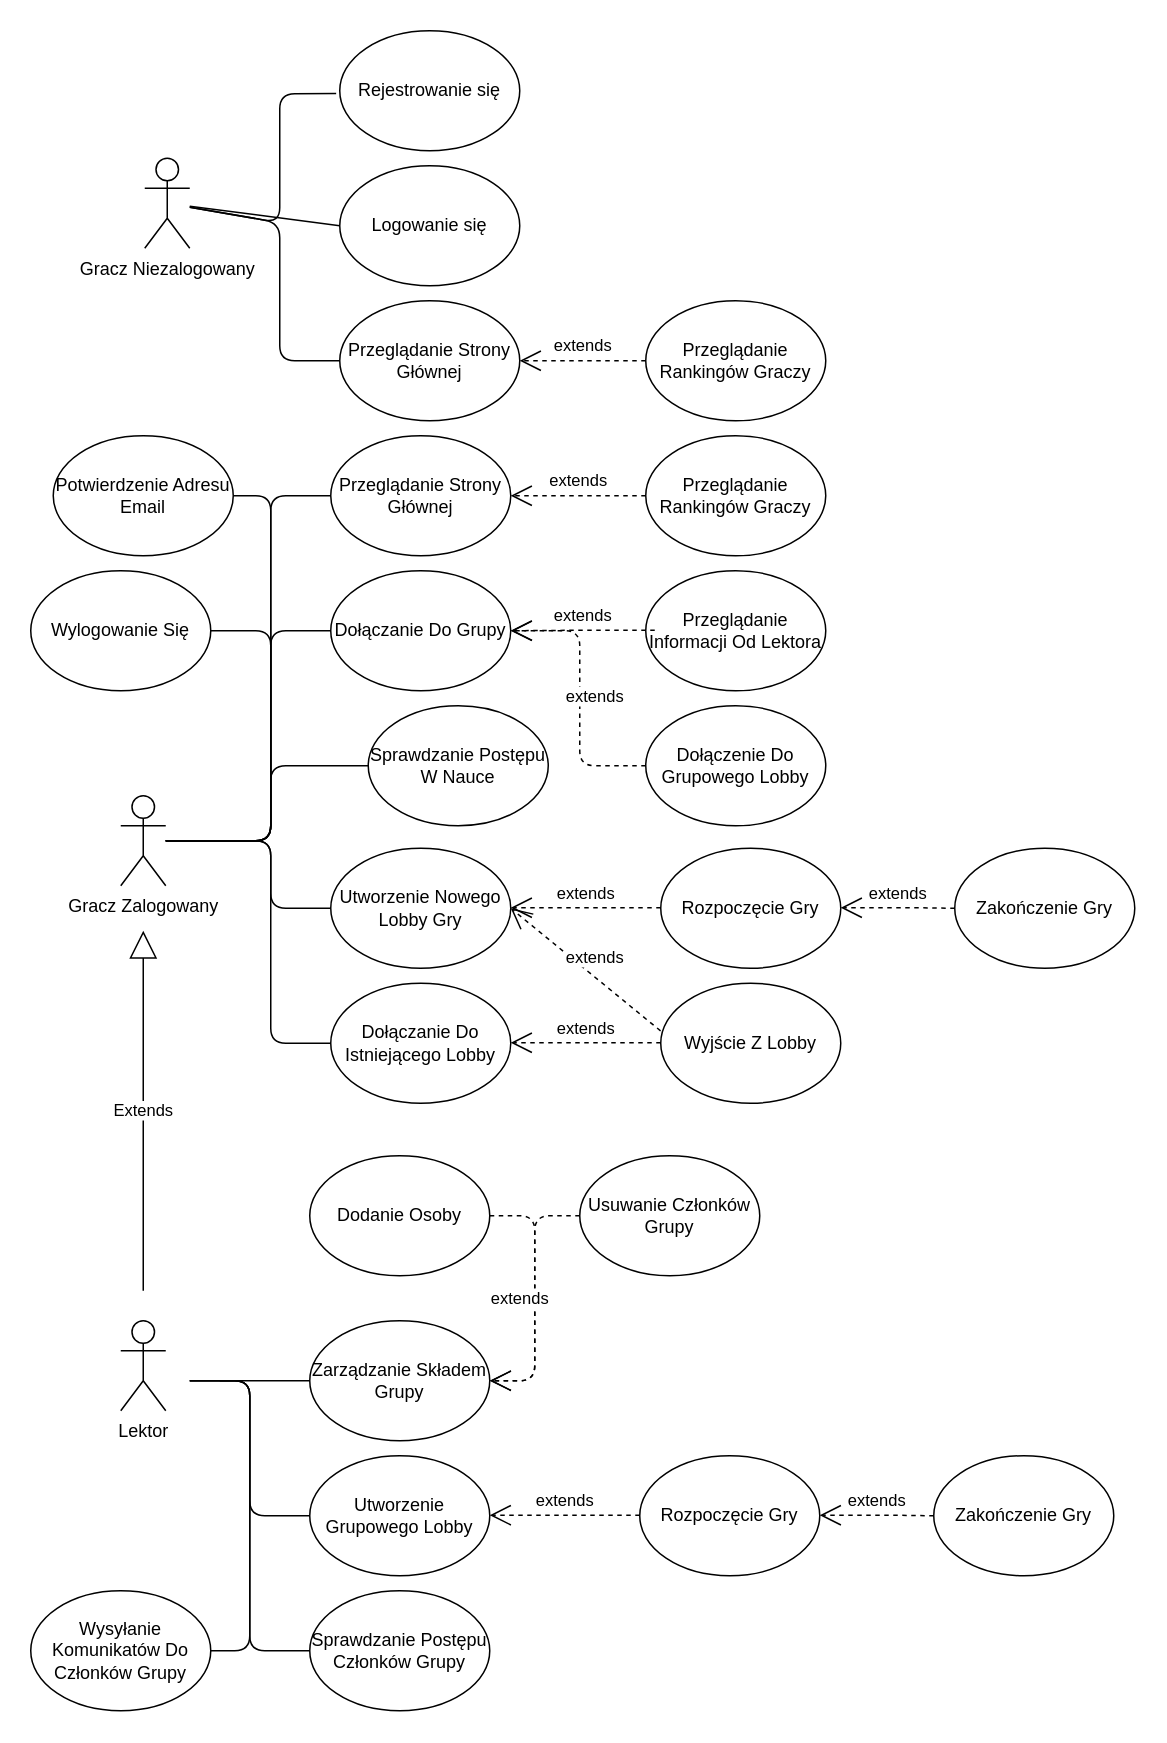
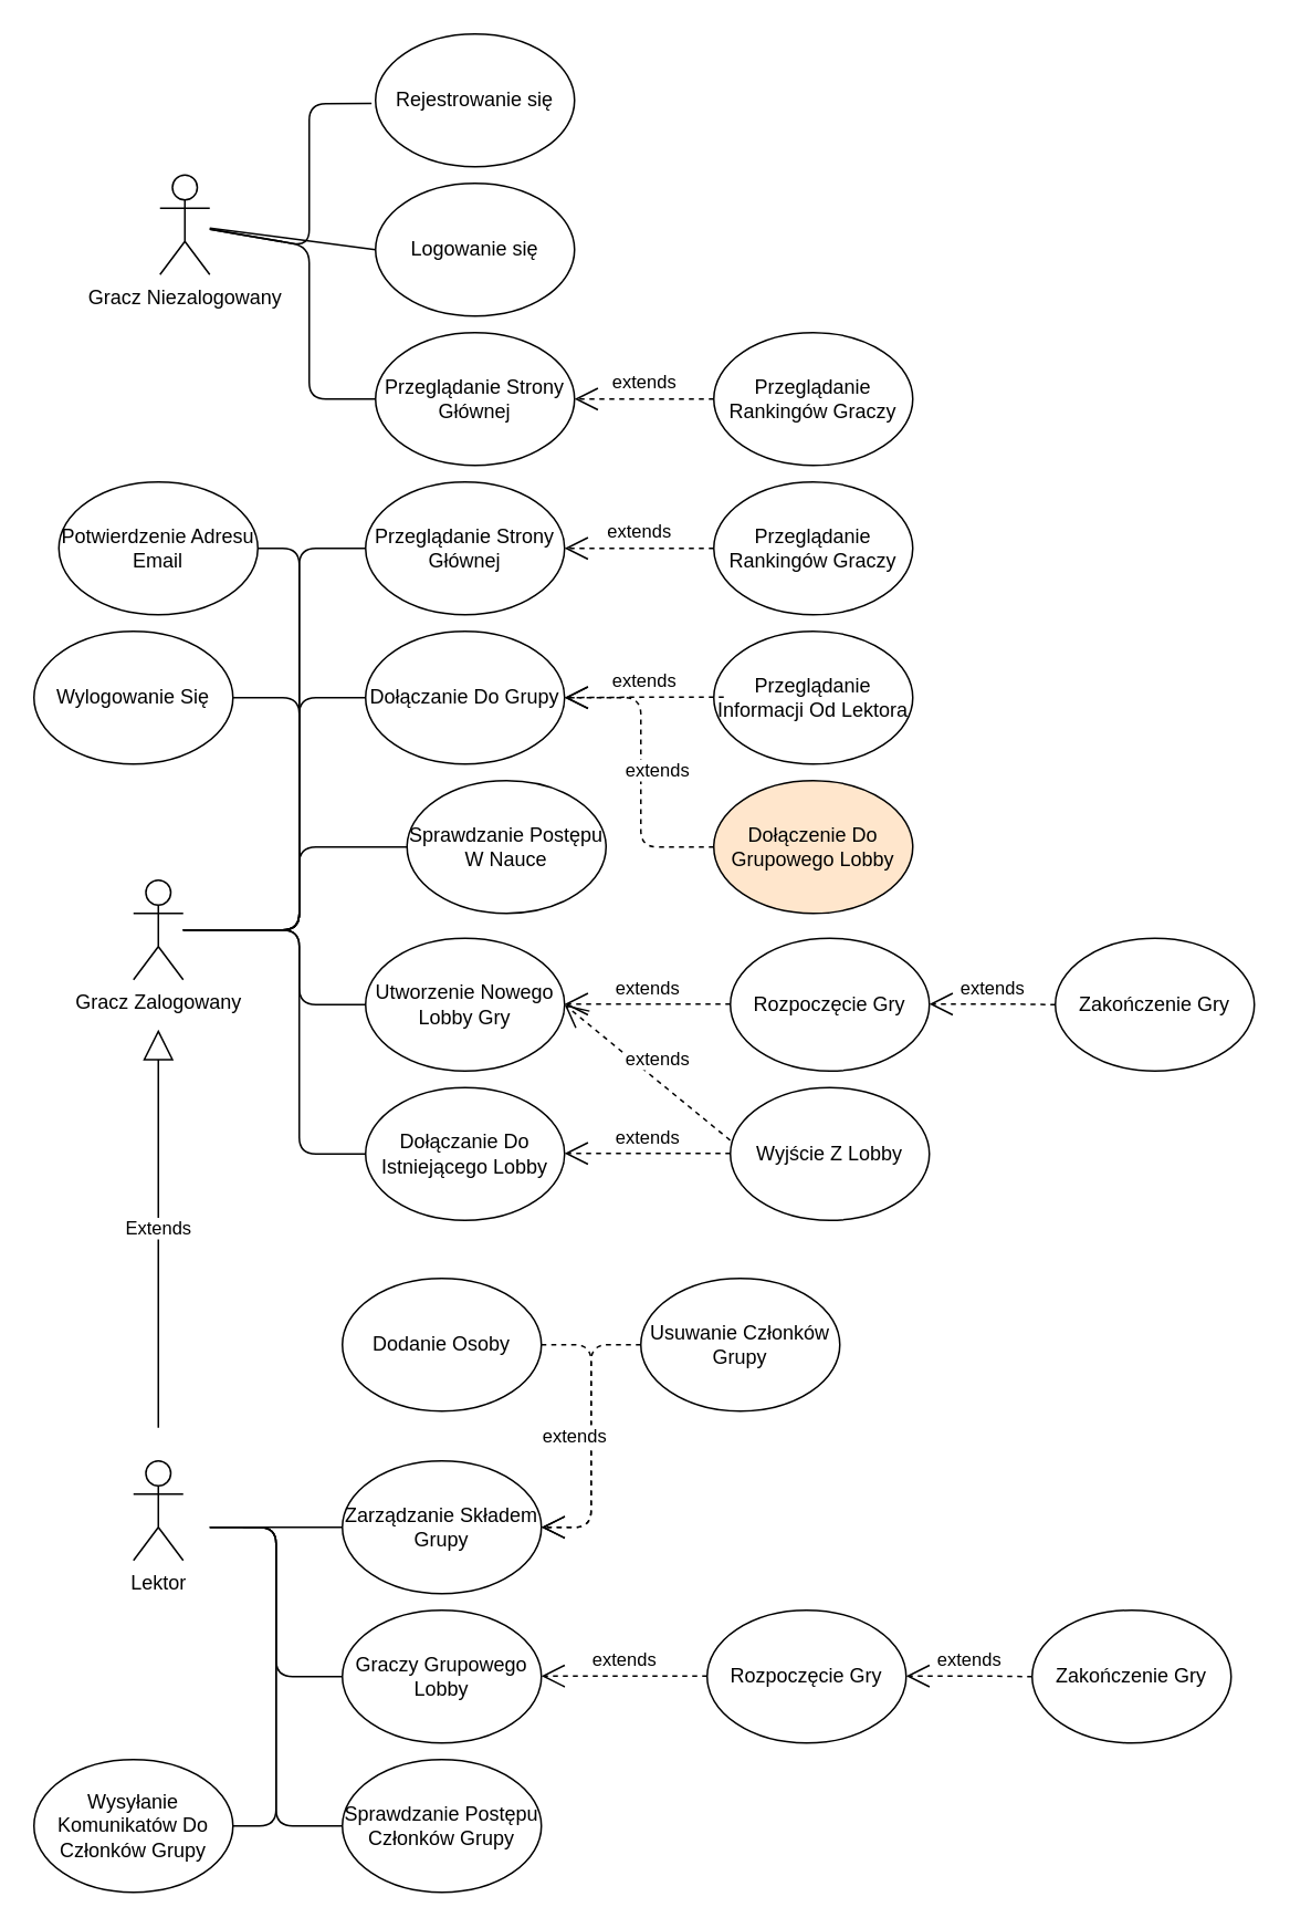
  <mxCell id="0" />
  <mxCell id="1" parent="0" />
  <mxCell id="2" value="Rejestrowanie się" style="ellipse;whiteSpace=wrap;html=1;" parent="1" vertex="1"><mxGeometry x="226" y="20" width="120" height="80" as="geometry" /></mxCell>
  <mxCell id="3" value="Gracz Niezalogowany" style="shape=umlActor;verticalLabelPosition=bottom;verticalAlign=top;html=1;outlineConnect=0;" parent="1" vertex="1"><mxGeometry x="96" y="105" width="30" height="60" as="geometry" /></mxCell>
  <mxCell id="4" value="" style="endArrow=none;html=1;entryX=-0.02;entryY=0.522;entryDx=0;entryDy=0;entryPerimeter=0;" parent="1" source="3" target="2" edge="1"><mxGeometry width="50" height="50" relative="1" as="geometry"><mxPoint x="236" y="150" as="sourcePoint" /><mxPoint x="286" y="100" as="targetPoint" /><Array as="points"><mxPoint x="186" y="148" /><mxPoint x="186" y="62" /></Array></mxGeometry></mxCell>
  <mxCell id="5" value="Logowanie się" style="ellipse;whiteSpace=wrap;html=1;" parent="1" vertex="1"><mxGeometry x="226" y="110" width="120" height="80" as="geometry" /></mxCell>
  <mxCell id="6" value="" style="endArrow=none;html=1;entryX=0;entryY=0.5;entryDx=0;entryDy=0;" parent="1" source="3" target="5" edge="1"><mxGeometry width="50" height="50" relative="1" as="geometry"><mxPoint x="236" y="150" as="sourcePoint" /><mxPoint x="286" y="100" as="targetPoint" /><Array as="points" /></mxGeometry></mxCell>
  <mxCell id="7" value="Przeglądanie Strony Głównej" style="ellipse;whiteSpace=wrap;html=1;" parent="1" vertex="1"><mxGeometry x="226" y="200" width="120" height="80" as="geometry" /></mxCell>
  <mxCell id="8" value="" style="endArrow=none;html=1;exitX=0;exitY=0.5;exitDx=0;exitDy=0;" parent="1" source="7" target="3" edge="1"><mxGeometry width="50" height="50" relative="1" as="geometry"><mxPoint x="236" y="220" as="sourcePoint" /><mxPoint x="286" y="170" as="targetPoint" /><Array as="points"><mxPoint x="186" y="240" /><mxPoint x="186" y="148" /></Array></mxGeometry></mxCell>
  <mxCell id="9" value="Przeglądanie Rankingów Graczy" style="ellipse;whiteSpace=wrap;html=1;" parent="1" vertex="1"><mxGeometry x="430" y="200" width="120" height="80" as="geometry" /></mxCell>
  <mxCell id="10" value="extends" style="endArrow=open;endSize=12;dashed=1;html=1;exitX=0;exitY=0.5;exitDx=0;exitDy=0;entryX=1;entryY=0.5;entryDx=0;entryDy=0;" parent="1" source="9" target="7" edge="1"><mxGeometry y="-10" width="160" relative="1" as="geometry"><mxPoint x="176" y="230" as="sourcePoint" /><mxPoint x="336" y="230" as="targetPoint" /><mxPoint as="offset" /></mxGeometry></mxCell>
  <mxCell id="11" value="Gracz Zalogowany" style="shape=umlActor;verticalLabelPosition=bottom;verticalAlign=top;html=1;outlineConnect=0;" parent="1" vertex="1"><mxGeometry x="80" y="530" width="30" height="60" as="geometry" /></mxCell>
  <mxCell id="12" value="Przeglądanie Informacji Od Lektora" style="ellipse;whiteSpace=wrap;html=1;" parent="1" vertex="1"><mxGeometry x="430" y="380" width="120" height="80" as="geometry" /></mxCell>
  <mxCell id="13" value="Dołączanie Do Grupy" style="ellipse;whiteSpace=wrap;html=1;" parent="1" vertex="1"><mxGeometry x="220" y="380" width="120" height="80" as="geometry" /></mxCell>
  <mxCell id="14" value="Sprawdzanie Postępu W Nauce" style="ellipse;whiteSpace=wrap;html=1;" parent="1" vertex="1"><mxGeometry x="245" y="470" width="120" height="80" as="geometry" /></mxCell>
  <mxCell id="15" value="Dołączanie Do Istniejącego Lobby" style="ellipse;whiteSpace=wrap;html=1;" parent="1" vertex="1"><mxGeometry x="220" y="655" width="120" height="80" as="geometry" /></mxCell>
  <mxCell id="16" value="Utworzenie Nowego Lobby Gry" style="ellipse;whiteSpace=wrap;html=1;" parent="1" vertex="1"><mxGeometry x="220" y="565" width="120" height="80" as="geometry" /></mxCell>
  <mxCell id="17" value="Rozpoczęcie Gry" style="ellipse;whiteSpace=wrap;html=1;" parent="1" vertex="1"><mxGeometry x="440" y="565" width="120" height="80" as="geometry" /></mxCell>
  <mxCell id="18" value="extends" style="endArrow=open;endSize=12;dashed=1;html=1;exitX=0;exitY=0.5;exitDx=0;exitDy=0;entryX=1;entryY=0.5;entryDx=0;entryDy=0;" parent="1" edge="1"><mxGeometry y="-10" width="160" relative="1" as="geometry"><mxPoint x="440" y="604.66" as="sourcePoint" /><mxPoint x="340" y="604.66" as="targetPoint" /><mxPoint as="offset" /><Array as="points"><mxPoint x="390" y="604.66" /></Array></mxGeometry></mxCell>
  <mxCell id="19" value="Zakończenie Gry" style="ellipse;whiteSpace=wrap;html=1;" parent="1" vertex="1"><mxGeometry x="636" y="565" width="120" height="80" as="geometry" /></mxCell>
  <mxCell id="20" value="extends" style="endArrow=open;endSize=12;dashed=1;html=1;entryX=1;entryY=0.5;entryDx=0;entryDy=0;" parent="1" edge="1"><mxGeometry y="-10" width="160" relative="1" as="geometry"><mxPoint x="636" y="605" as="sourcePoint" /><mxPoint x="560" y="604.66" as="targetPoint" /><mxPoint as="offset" /><Array as="points"><mxPoint x="610" y="604.66" /></Array></mxGeometry></mxCell>
  <mxCell id="21" value="Wyjście Z Lobby" style="ellipse;whiteSpace=wrap;html=1;" parent="1" vertex="1"><mxGeometry x="440" y="655" width="120" height="80" as="geometry" /></mxCell>
  <mxCell id="22" value="extends" style="endArrow=open;endSize=12;dashed=1;html=1;exitX=-0.001;exitY=0.397;exitDx=0;exitDy=0;exitPerimeter=0;" parent="1" source="21" edge="1"><mxGeometry y="-10" width="160" relative="1" as="geometry"><mxPoint x="430" y="644.31" as="sourcePoint" /><mxPoint x="340" y="605" as="targetPoint" /><mxPoint as="offset" /><Array as="points" /></mxGeometry></mxCell>
  <mxCell id="23" value="extends" style="endArrow=open;endSize=12;dashed=1;html=1;exitX=0;exitY=0.5;exitDx=0;exitDy=0;entryX=1;entryY=0.5;entryDx=0;entryDy=0;" parent="1" edge="1"><mxGeometry y="-10" width="160" relative="1" as="geometry"><mxPoint x="440" y="694.66" as="sourcePoint" /><mxPoint x="340" y="694.66" as="targetPoint" /><mxPoint as="offset" /><Array as="points"><mxPoint x="390" y="694.66" /></Array></mxGeometry></mxCell>
  <mxCell id="24" value="" style="endArrow=none;html=1;entryX=0;entryY=0.5;entryDx=0;entryDy=0;" parent="1" source="11" target="13" edge="1"><mxGeometry width="50" height="50" relative="1" as="geometry"><mxPoint x="410" y="640" as="sourcePoint" /><mxPoint x="460" y="590" as="targetPoint" /><Array as="points"><mxPoint x="180" y="560" /><mxPoint x="180" y="420" /></Array></mxGeometry></mxCell>
  <mxCell id="25" value="" style="endArrow=none;html=1;entryX=0;entryY=0.5;entryDx=0;entryDy=0;" parent="1" target="14" edge="1"><mxGeometry width="50" height="50" relative="1" as="geometry"><mxPoint x="110" y="560" as="sourcePoint" /><mxPoint x="220" y="500" as="targetPoint" /><Array as="points"><mxPoint x="180" y="560" /><mxPoint x="180" y="510" /></Array></mxGeometry></mxCell>
  <mxCell id="26" value="" style="endArrow=none;html=1;entryX=0;entryY=0.5;entryDx=0;entryDy=0;" parent="1" target="16" edge="1"><mxGeometry width="50" height="50" relative="1" as="geometry"><mxPoint x="110" y="560" as="sourcePoint" /><mxPoint x="220" y="690" as="targetPoint" /><Array as="points"><mxPoint x="180" y="560" /><mxPoint x="180" y="605" /></Array></mxGeometry></mxCell>
  <mxCell id="27" value="" style="endArrow=none;html=1;entryX=0;entryY=0.5;entryDx=0;entryDy=0;" parent="1" target="15" edge="1"><mxGeometry width="50" height="50" relative="1" as="geometry"><mxPoint x="110" y="560" as="sourcePoint" /><mxPoint x="220" y="775" as="targetPoint" /><Array as="points"><mxPoint x="180" y="560" /><mxPoint x="180" y="695" /></Array></mxGeometry></mxCell>
  <mxCell id="28" value="Wylogowanie Się" style="ellipse;whiteSpace=wrap;html=1;" parent="1" vertex="1"><mxGeometry x="20" y="380" width="120" height="80" as="geometry" /></mxCell>
  <mxCell id="29" value="" style="endArrow=none;html=1;entryX=1;entryY=0.5;entryDx=0;entryDy=0;" parent="1" target="28" edge="1"><mxGeometry width="50" height="50" relative="1" as="geometry"><mxPoint x="110" y="560" as="sourcePoint" /><mxPoint x="220" y="420" as="targetPoint" /><Array as="points"><mxPoint x="180" y="560" /><mxPoint x="180" y="420" /></Array></mxGeometry></mxCell>
  <mxCell id="30" value="Lektor" style="shape=umlActor;verticalLabelPosition=bottom;verticalAlign=top;html=1;outlineConnect=0;" parent="1" vertex="1"><mxGeometry x="80" y="880" width="30" height="60" as="geometry" /></mxCell>
  <mxCell id="31" value="Przeglądanie Strony Głównej" style="ellipse;whiteSpace=wrap;html=1;" parent="1" vertex="1"><mxGeometry x="220" y="290" width="120" height="80" as="geometry" /></mxCell>
  <mxCell id="32" value="Przeglądanie Rankingów Graczy" style="ellipse;whiteSpace=wrap;html=1;" parent="1" vertex="1"><mxGeometry x="430" y="290" width="120" height="80" as="geometry" /></mxCell>
  <mxCell id="33" value="extends" style="endArrow=open;endSize=12;dashed=1;html=1;exitX=0;exitY=0.5;exitDx=0;exitDy=0;entryX=1;entryY=0.5;entryDx=0;entryDy=0;" parent="1" source="32" target="31" edge="1"><mxGeometry y="-10" width="160" relative="1" as="geometry"><mxPoint x="170" y="320" as="sourcePoint" /><mxPoint x="330" y="320" as="targetPoint" /><mxPoint as="offset" /></mxGeometry></mxCell>
  <mxCell id="34" value="" style="endArrow=none;html=1;entryX=0;entryY=0.5;entryDx=0;entryDy=0;" parent="1" edge="1"><mxGeometry width="50" height="50" relative="1" as="geometry"><mxPoint x="110" y="560" as="sourcePoint" /><mxPoint x="220" y="330" as="targetPoint" /><Array as="points"><mxPoint x="180" y="560" /><mxPoint x="180" y="330" /></Array></mxGeometry></mxCell>
  <mxCell id="35" value="Extends" style="endArrow=block;endSize=16;endFill=0;html=1;" parent="1" edge="1"><mxGeometry width="160" relative="1" as="geometry"><mxPoint x="95" y="860" as="sourcePoint" /><mxPoint x="95" y="620" as="targetPoint" /></mxGeometry></mxCell>
- <mxCell id="36" value="Utworzenie Grupowego Lobby" style="ellipse;whiteSpace=wrap;html=1;" parent="1" vertex="1"><mxGeometry x="206" y="970" width="120" height="80" as="geometry" /></mxCell>
+ <mxCell id="36" value="Graczy Grupowego Lobby" style="ellipse;whiteSpace=wrap;html=1;" parent="1" vertex="1"><mxGeometry x="206" y="970" width="120" height="80" as="geometry" /></mxCell>
  <mxCell id="37" value="Sprawdzanie Postępu Członków Grupy" style="ellipse;whiteSpace=wrap;html=1;" parent="1" vertex="1"><mxGeometry x="206" y="1060" width="120" height="80" as="geometry" /></mxCell>
  <mxCell id="38" value="" style="endArrow=none;html=1;" parent="1" edge="1"><mxGeometry width="50" height="50" relative="1" as="geometry"><mxPoint x="146" y="920" as="sourcePoint" /><mxPoint x="256" y="920" as="targetPoint" /></mxGeometry></mxCell>
  <mxCell id="39" value="" style="endArrow=none;html=1;entryX=0;entryY=0.5;entryDx=0;entryDy=0;" parent="1" target="36" edge="1"><mxGeometry width="50" height="50" relative="1" as="geometry"><mxPoint x="126" y="920" as="sourcePoint" /><mxPoint x="336" y="850" as="targetPoint" /><Array as="points"><mxPoint x="166" y="920" /><mxPoint x="166" y="1010" /></Array></mxGeometry></mxCell>
  <mxCell id="40" value="" style="endArrow=none;html=1;entryX=0;entryY=0.5;entryDx=0;entryDy=0;" parent="1" edge="1"><mxGeometry width="50" height="50" relative="1" as="geometry"><mxPoint x="126" y="920" as="sourcePoint" /><mxPoint x="206" y="1100" as="targetPoint" /><Array as="points"><mxPoint x="166" y="920" /><mxPoint x="166" y="1100" /></Array></mxGeometry></mxCell>
  <mxCell id="41" value="Zarządzanie Składem Grupy" style="ellipse;whiteSpace=wrap;html=1;" parent="1" vertex="1"><mxGeometry x="206" y="880" width="120" height="80" as="geometry" /></mxCell>
  <mxCell id="42" value="Wysyłanie Komunikatów Do Członków Grupy" style="ellipse;whiteSpace=wrap;html=1;" parent="1" vertex="1"><mxGeometry x="20" y="1060" width="120" height="80" as="geometry" /></mxCell>
  <mxCell id="43" value="" style="endArrow=none;html=1;exitX=1;exitY=0.5;exitDx=0;exitDy=0;" parent="1" edge="1"><mxGeometry width="50" height="50" relative="1" as="geometry"><mxPoint x="140" y="1100" as="sourcePoint" /><mxPoint x="126" y="920" as="targetPoint" /><Array as="points"><mxPoint x="166" y="1100" /><mxPoint x="166" y="920" /></Array></mxGeometry></mxCell>
  <mxCell id="44" value="Dodanie Osoby&lt;span style=&quot;color: rgba(0 , 0 , 0 , 0) ; font-family: monospace ; font-size: 0px&quot;&gt;%3CmxGraphModel%3E%3Croot%3E%3CmxCell%20id%3D%220%22%2F%3E%3CmxCell%20id%3D%221%22%20parent%3D%220%22%2F%3E%3CmxCell%20id%3D%222%22%20value%3D%22%22%20style%3D%22endArrow%3Dnone%3Bhtml%3D1%3BexitX%3D1%3BexitY%3D0.5%3BexitDx%3D0%3BexitDy%3D0%3B%22%20edge%3D%221%22%20parent%3D%221%22%3E%3CmxGeometry%20width%3D%2250%22%20height%3D%2250%22%20relative%3D%221%22%20as%3D%22geometry%22%3E%3CmxPoint%20x%3D%22154.0%22%20y%3D%221030%22%20as%3D%22sourcePoint%22%2F%3E%3CmxPoint%20x%3D%22140%22%20y%3D%22940%22%20as%3D%22targetPoint%22%2F%3E%3CArray%20as%3D%22points%22%3E%3CmxPoint%20x%3D%22180%22%20y%3D%221030%22%2F%3E%3CmxPoint%20x%3D%22180%22%20y%3D%22940%22%2F%3E%3C%2FArray%3E%3C%2FmxGeometry%3E%3C%2FmxCell%3E%3C%2Froot%3E%3C%2FmxGraphModel%3E&lt;/span&gt;" style="ellipse;whiteSpace=wrap;html=1;" parent="1" vertex="1"><mxGeometry x="206" y="770" width="120" height="80" as="geometry" /></mxCell>
  <mxCell id="45" value="Usuwanie Członków Grupy" style="ellipse;whiteSpace=wrap;html=1;" parent="1" vertex="1"><mxGeometry x="386" y="770" width="120" height="80" as="geometry" /></mxCell>
  <mxCell id="46" value="extends" style="endArrow=open;endSize=12;dashed=1;html=1;exitX=1;exitY=0.5;exitDx=0;exitDy=0;" parent="1" source="44" edge="1"><mxGeometry y="-10" width="160" relative="1" as="geometry"><mxPoint x="416" y="919.66" as="sourcePoint" /><mxPoint x="326" y="920" as="targetPoint" /><mxPoint as="offset" /><Array as="points"><mxPoint x="356" y="810" /><mxPoint x="356" y="920" /></Array></mxGeometry></mxCell>
  <mxCell id="47" value="extends" style="endArrow=open;endSize=12;dashed=1;html=1;exitX=0;exitY=0.5;exitDx=0;exitDy=0;" parent="1" source="45" edge="1"><mxGeometry y="-10" width="160" relative="1" as="geometry"><mxPoint x="416" y="1010" as="sourcePoint" /><mxPoint x="326" y="920" as="targetPoint" /><mxPoint as="offset" /><Array as="points"><mxPoint x="356" y="810" /><mxPoint x="356" y="920" /></Array></mxGeometry></mxCell>
  <mxCell id="48" value="extends" style="endArrow=open;endSize=12;dashed=1;html=1;exitX=0;exitY=0.5;exitDx=0;exitDy=0;entryX=1;entryY=0.5;entryDx=0;entryDy=0;" parent="1" target="13" edge="1"><mxGeometry y="-10" width="160" relative="1" as="geometry"><mxPoint x="436" y="419.66" as="sourcePoint" /><mxPoint x="346" y="420" as="targetPoint" /><mxPoint as="offset" /><Array as="points"><mxPoint x="386" y="419.66" /></Array></mxGeometry></mxCell>
- <mxCell id="49" value="Dołączenie Do Grupowego Lobby" style="ellipse;whiteSpace=wrap;html=1;" parent="1" vertex="1"><mxGeometry x="430" y="470" width="120" height="80" as="geometry" /></mxCell>
+ <mxCell id="49" value="Dołączenie Do Grupowego Lobby" style="ellipse;whiteSpace=wrap;html=1;fillColor=#ffe6cc;" parent="1" vertex="1"><mxGeometry x="430" y="470" width="120" height="80" as="geometry" /></mxCell>
  <mxCell id="50" value="extends" style="endArrow=open;endSize=12;dashed=1;html=1;exitX=0;exitY=0.5;exitDx=0;exitDy=0;" parent="1" source="49" edge="1"><mxGeometry y="-10" width="160" relative="1" as="geometry"><mxPoint x="436" y="460" as="sourcePoint" /><mxPoint x="340" y="420" as="targetPoint" /><mxPoint as="offset" /><Array as="points"><mxPoint x="386" y="510" /><mxPoint x="386" y="420" /></Array></mxGeometry></mxCell>
  <mxCell id="51" value="Rozpoczęcie Gry" style="ellipse;whiteSpace=wrap;html=1;" parent="1" vertex="1"><mxGeometry x="426" y="970" width="120" height="80" as="geometry" /></mxCell>
  <mxCell id="52" value="extends" style="endArrow=open;endSize=12;dashed=1;html=1;exitX=0;exitY=0.5;exitDx=0;exitDy=0;entryX=1;entryY=0.5;entryDx=0;entryDy=0;" parent="1" edge="1"><mxGeometry y="-10" width="160" relative="1" as="geometry"><mxPoint x="426" y="1009.66" as="sourcePoint" /><mxPoint x="326" y="1009.66" as="targetPoint" /><mxPoint as="offset" /><Array as="points"><mxPoint x="376" y="1009.66" /></Array></mxGeometry></mxCell>
  <mxCell id="53" value="Zakończenie Gry" style="ellipse;whiteSpace=wrap;html=1;" parent="1" vertex="1"><mxGeometry x="622" y="970" width="120" height="80" as="geometry" /></mxCell>
  <mxCell id="54" value="extends" style="endArrow=open;endSize=12;dashed=1;html=1;entryX=1;entryY=0.5;entryDx=0;entryDy=0;" parent="1" edge="1"><mxGeometry y="-10" width="160" relative="1" as="geometry"><mxPoint x="622" y="1010" as="sourcePoint" /><mxPoint x="546" y="1009.66" as="targetPoint" /><mxPoint as="offset" /><Array as="points"><mxPoint x="596" y="1009.66" /></Array></mxGeometry></mxCell>
  <mxCell id="55" value="Potwierdzenie Adresu Email" style="ellipse;whiteSpace=wrap;html=1;" vertex="1" parent="1"><mxGeometry x="35" y="290" width="120" height="80" as="geometry" /></mxCell>
  <mxCell id="56" value="" style="endArrow=none;html=1;entryX=1;entryY=0.5;entryDx=0;entryDy=0;" edge="1" parent="1" target="55"><mxGeometry width="50" height="50" relative="1" as="geometry"><mxPoint x="110" y="560" as="sourcePoint" /><mxPoint x="220" y="330" as="targetPoint" /><Array as="points"><mxPoint x="180" y="560" /><mxPoint x="180" y="330" /></Array></mxGeometry></mxCell>
